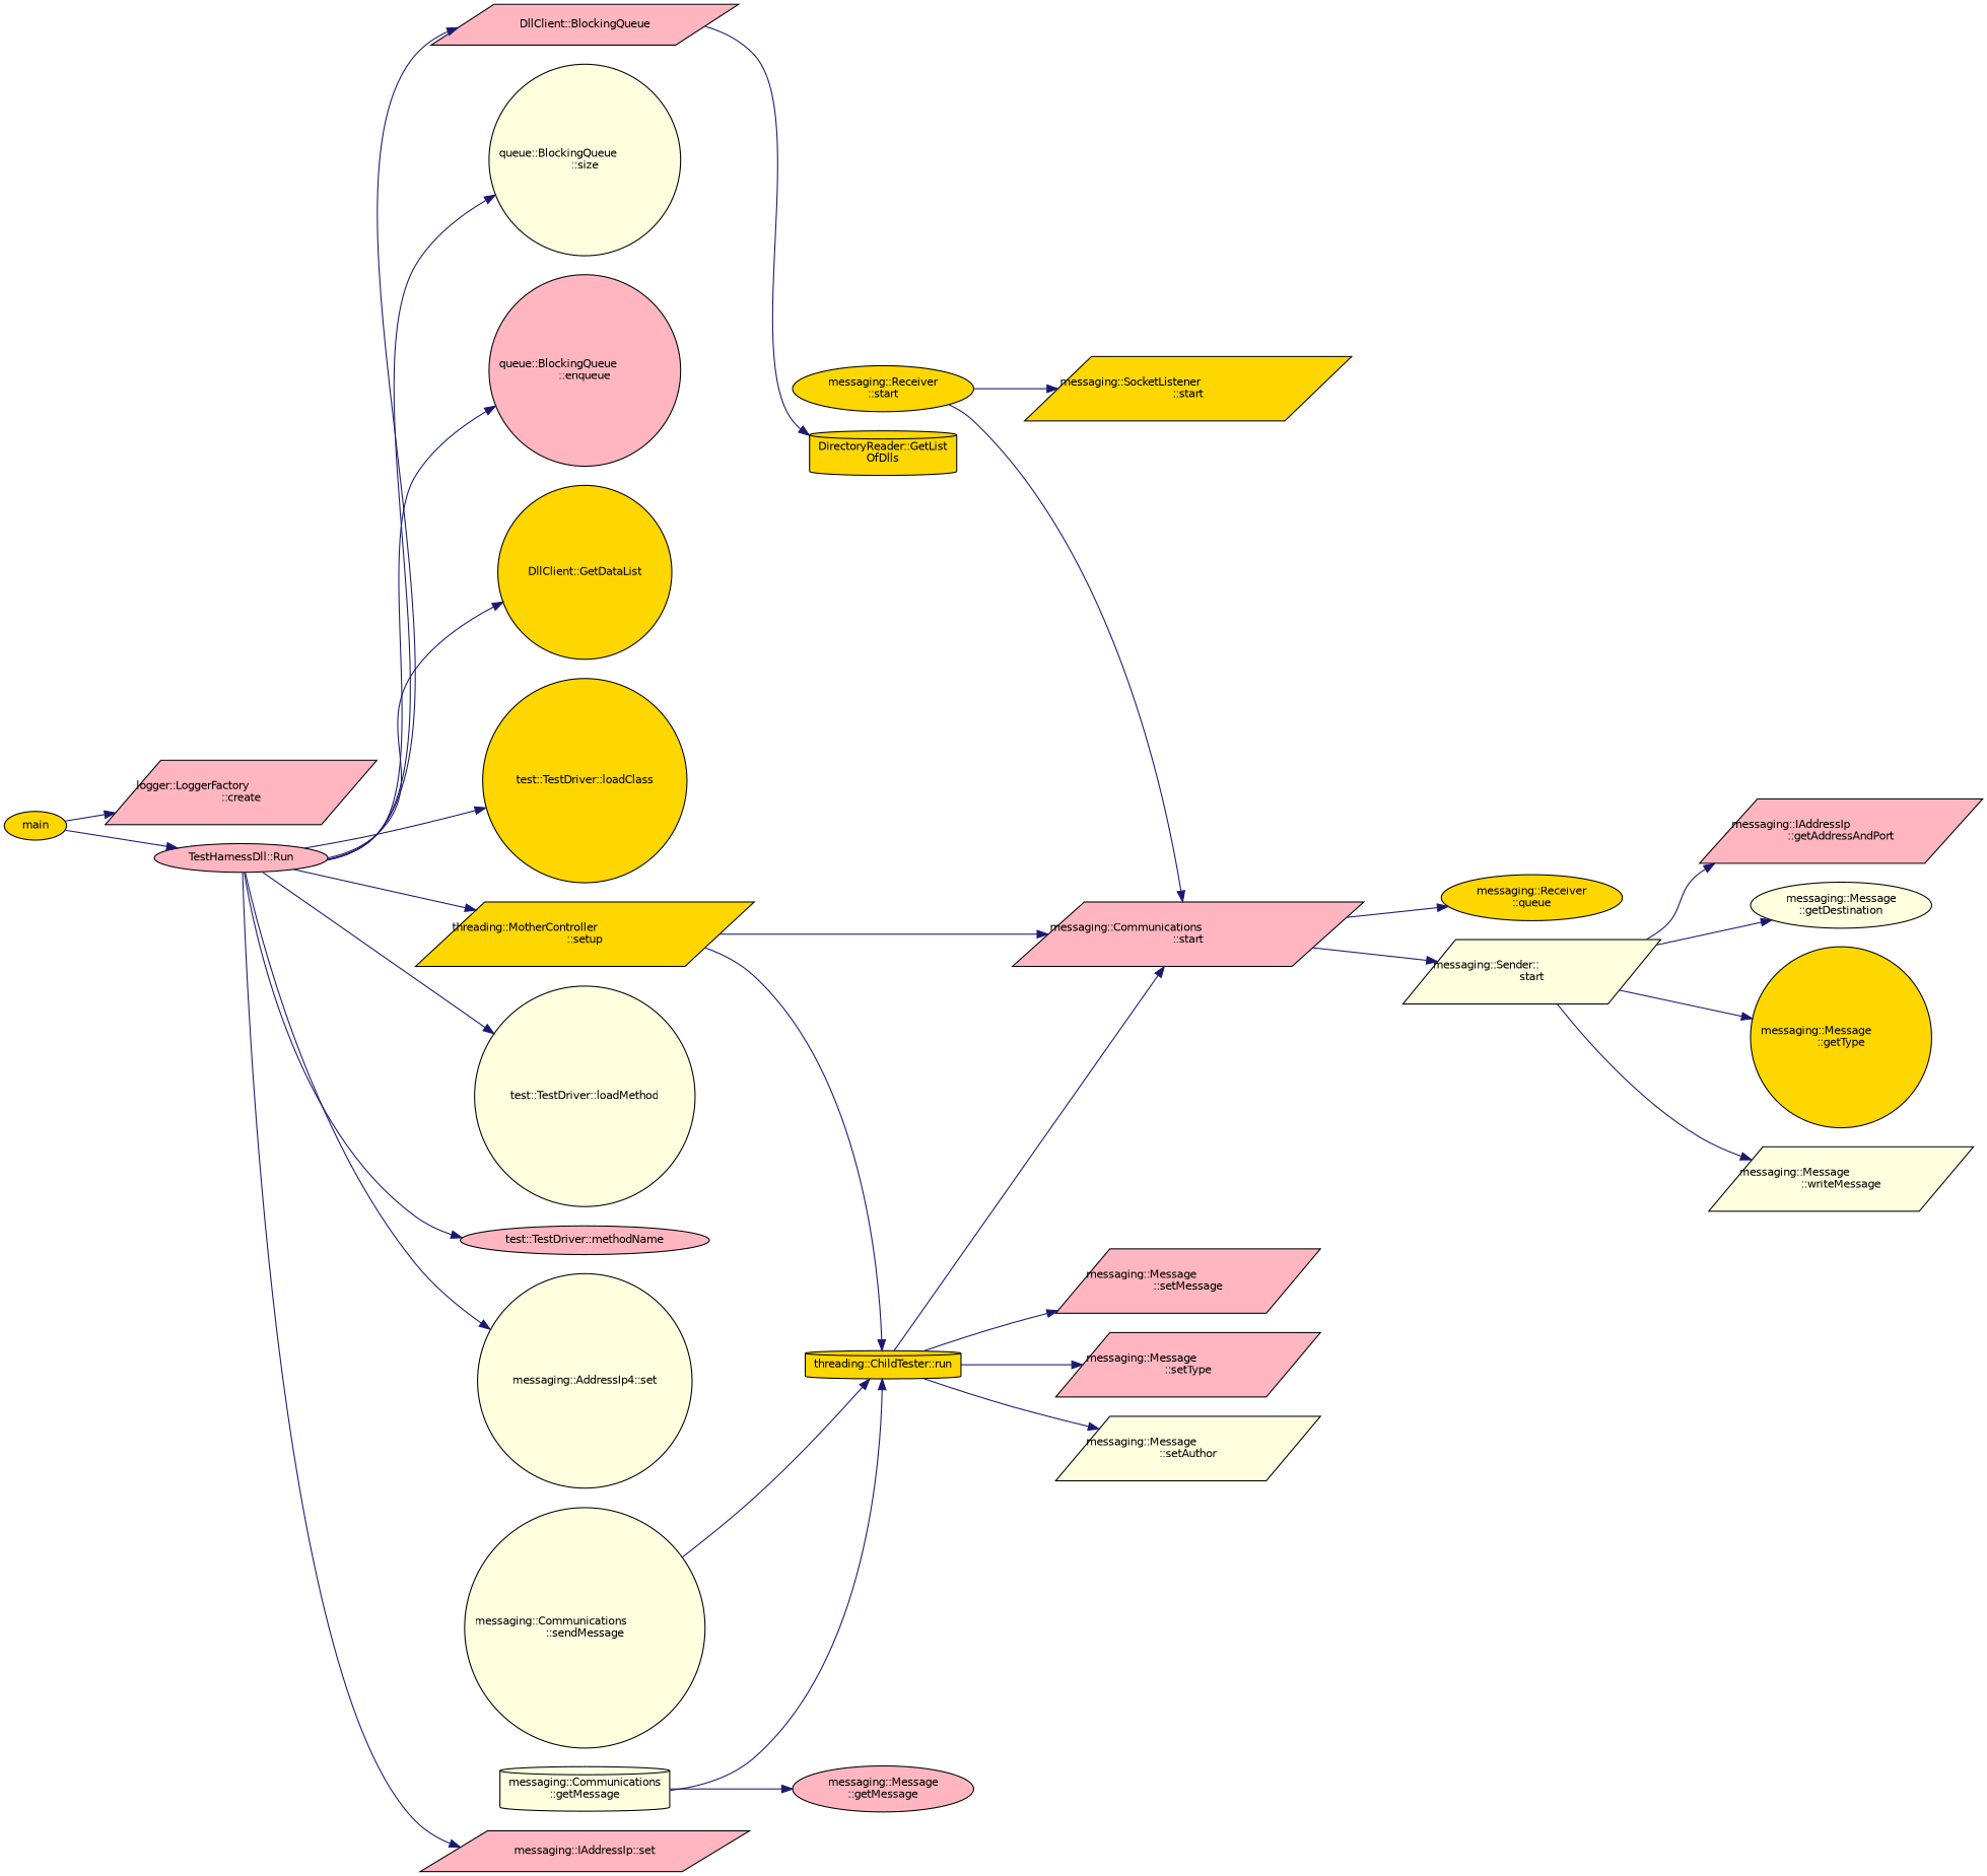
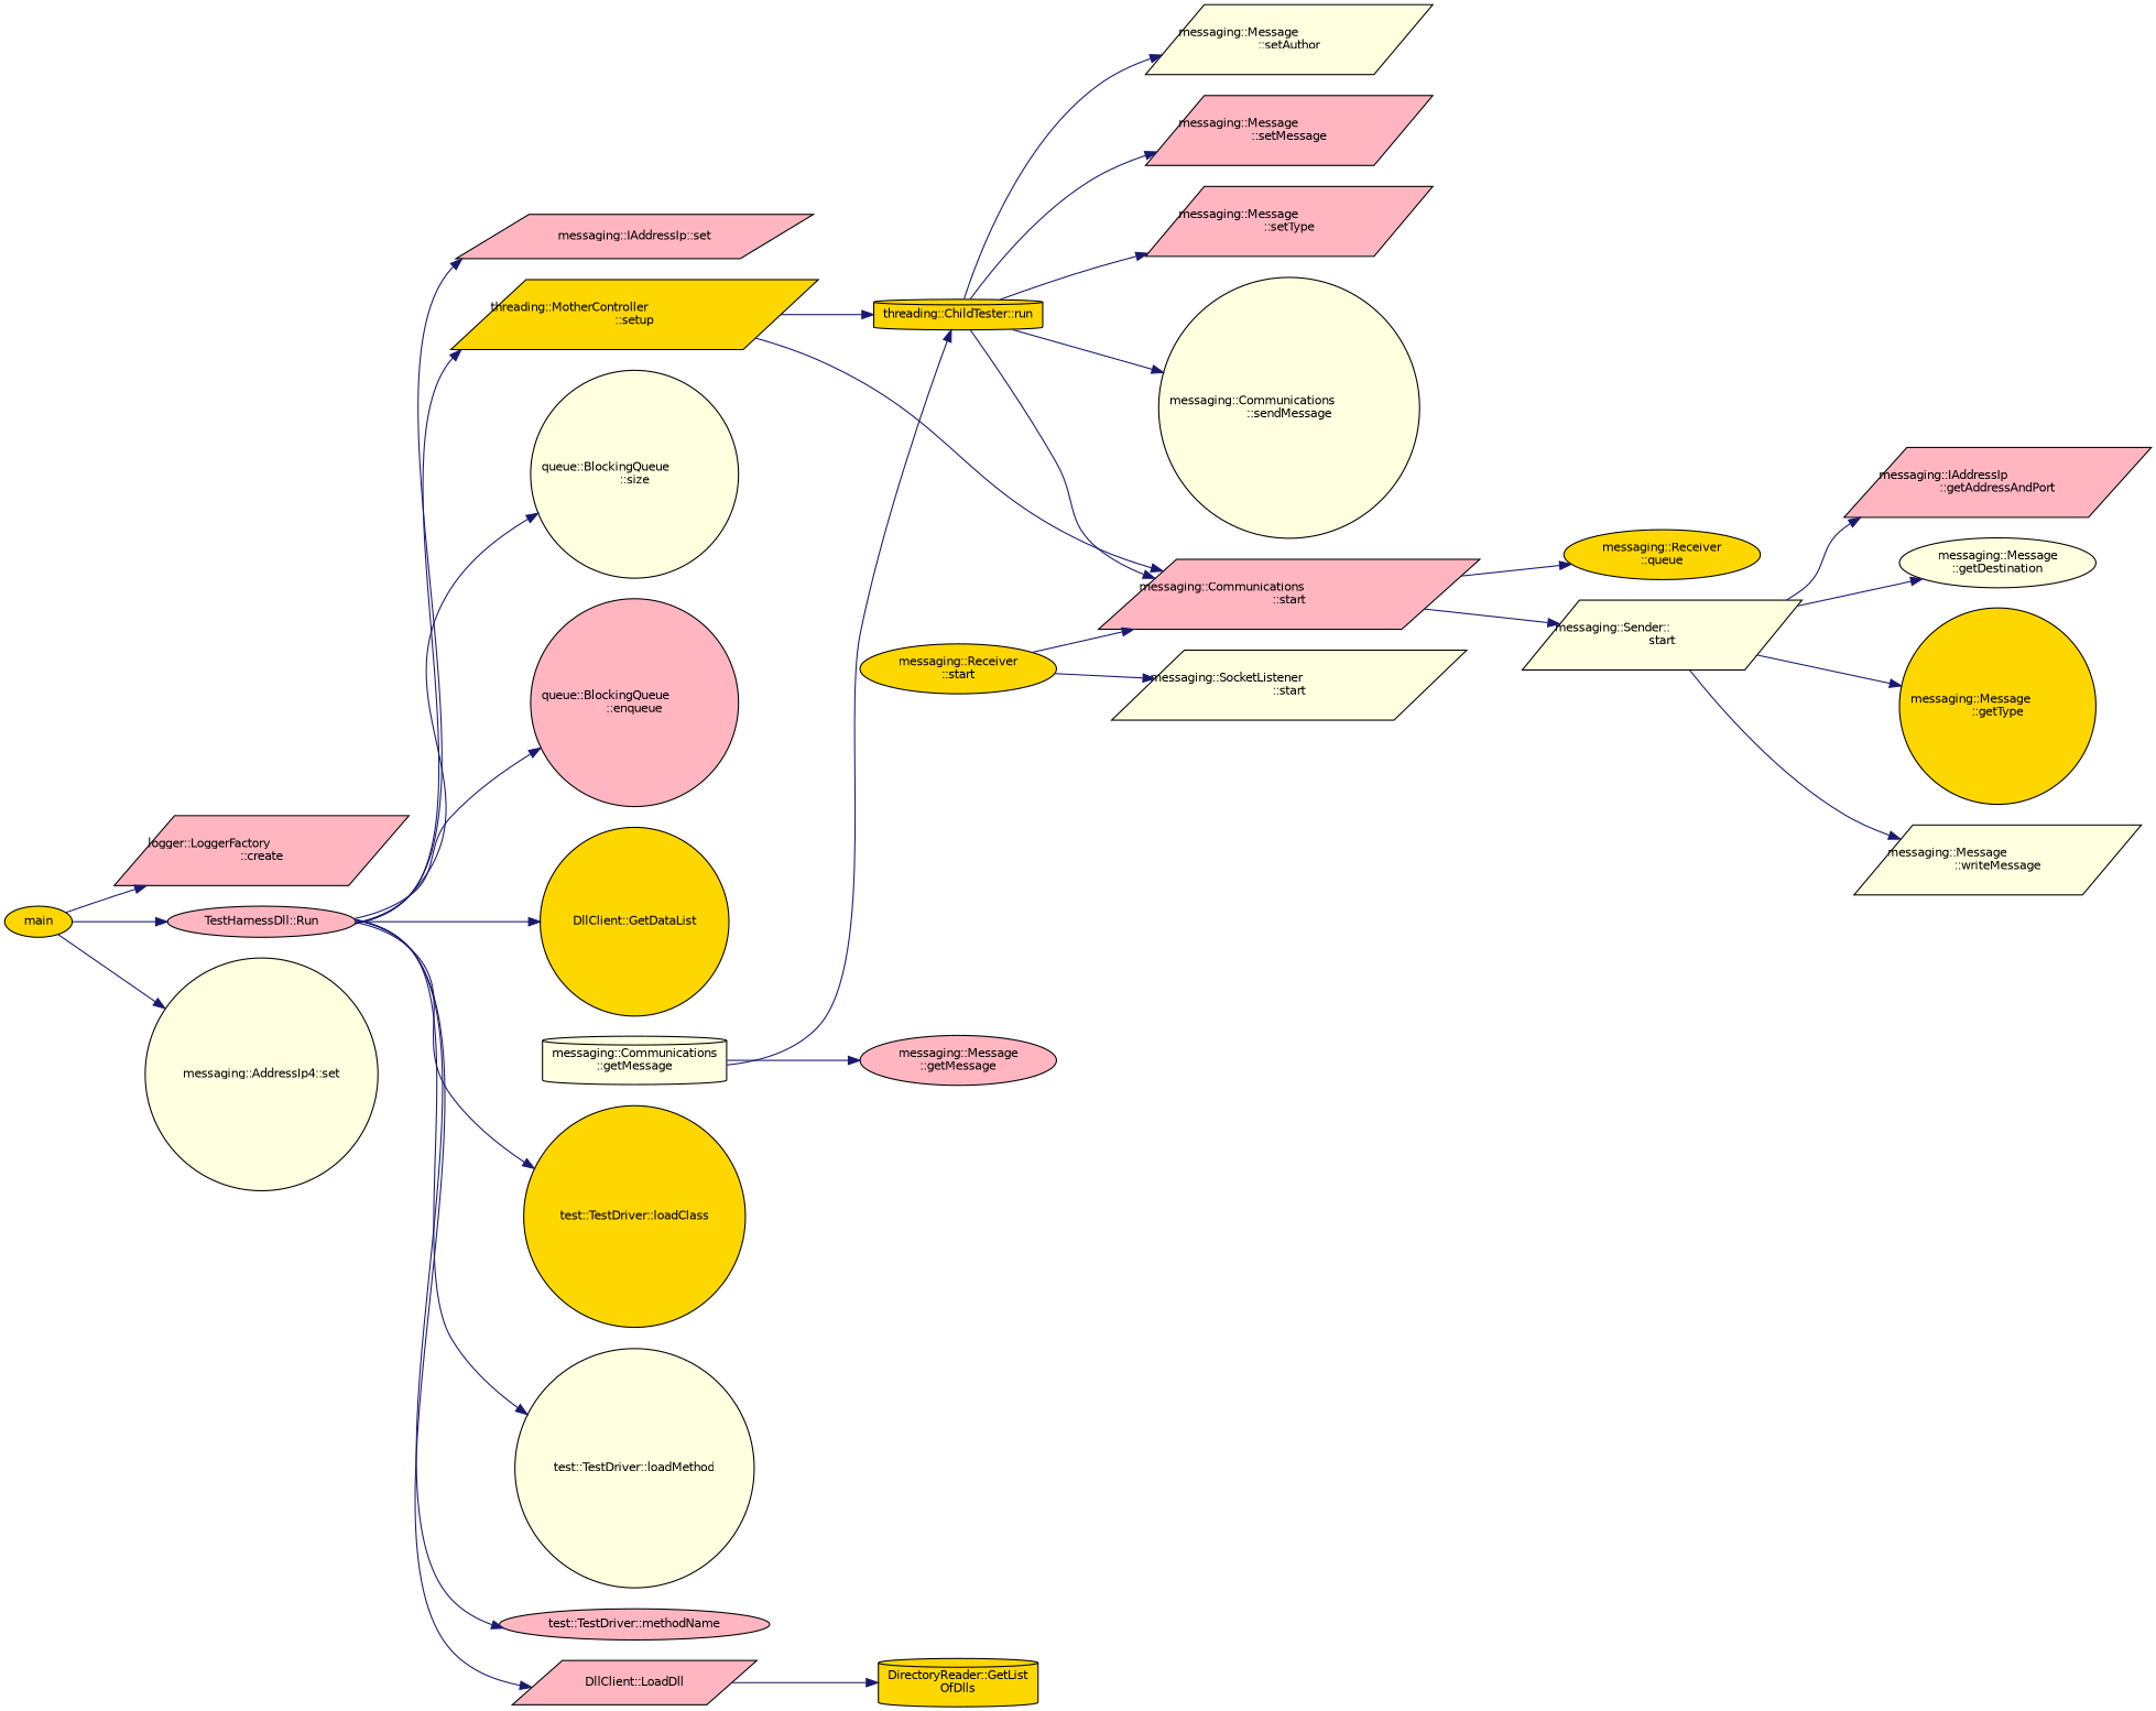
  digraph {
    rankdir=LR
    node [color=black fillcolor=lightpink fontname=Helvetica fontsize=10 shape=parallelogram style=filled]
    edge [color=midnightblue fontname=Helvetica fontsize=10 labelfontname=Helvetica labelfontsize=10 style=solid]
    n1 [fillcolor=gold fontcolor=black height=0.2 label=main shape=ellipse width=0.4]
    n2 [height=0.2 label="logger::LoggerFactory\l::create" width=0.4]
    n3 [height=0.2 label="TestHarnessDll::Run" shape=ellipse width=0.4]
    n4 [height=0.2 label="queue::BlockingQueue\l::enqueue" shape=circle width=0.4]
    n5 [fillcolor=gold height=0.2 label="DllClient::GetDataList" shape=circle width=0.4]
    n6 [fillcolor=gold height=0.2 label="test::TestDriver::loadClass" shape=circle width=0.4]
-   n7 [height=0.2 label="DllClient::BlockingQueue" width=0.4]
+   n7 [height=0.2 label="DllClient::LoadDll" width=0.4]
    n8 [fillcolor=lightyellow height=0.2 label="test::TestDriver::loadMethod" shape=circle width=0.4]
    n9 [height=0.2 label="test::TestDriver::methodName" shape=ellipse width=0.4]
    n10 [fillcolor=lightyellow height=0.2 label="messaging::AddressIp4::set" shape=circle width=0.4]
    n11 [height=0.2 label="messaging::IAddressIp::set" width=0.4]
    n12 [fillcolor=gold height=0.2 label="threading::MotherController\l::setup" width=0.4]
    n13 [fillcolor=lightyellow height=0.2 label="queue::BlockingQueue\l::size" shape=circle width=0.4]
    n14 [fillcolor=gold height=0.2 label="DirectoryReader::GetList\lOfDlls" shape=cylinder width=0.4]
    n15 [fillcolor=gold height=0.2 label="threading::ChildTester::run" shape=cylinder width=0.4]
    n16 [height=0.2 label="messaging::Communications\l::start" width=0.4]
    n17 [fillcolor=lightyellow height=0.2 label="messaging::Communications\l::sendMessage" shape=circle width=0.4]
    n18 [fillcolor=lightyellow height=0.2 label="messaging::Message\l::setAuthor" width=0.4]
    n19 [height=0.2 label="messaging::Message\l::setMessage" width=0.4]
    n20 [height=0.2 label="messaging::Message\l::setType" width=0.4]
    n21 [fillcolor=gold height=0.2 label="messaging::Receiver\l::queue" shape=ellipse width=0.4]
    n22 [fillcolor=lightyellow height=0.2 label="messaging::Sender::\lstart" width=0.4]
    n23 [fillcolor=lightyellow height=0.2 label="messaging::Communications\l::getMessage" shape=cylinder width=0.4]
    n24 [height=0.2 label="messaging::Message\l::getMessage" shape=ellipse width=0.4]
    n25 [height=0.2 label="messaging::IAddressIp\l::getAddressAndPort" width=0.4]
    n26 [fillcolor=lightyellow height=0.2 label="messaging::Message\l::getDestination" shape=ellipse width=0.4]
    n27 [fillcolor=gold height=0.2 label="messaging::Message\l::getType" shape=circle width=0.4]
    n28 [fillcolor=lightyellow height=0.2 label="messaging::Message\l::writeMessage" width=0.4]
    n29 [fillcolor=gold height=0.2 label="messaging::Receiver\l::start" shape=ellipse width=0.4]
-   n30 [fillcolor=gold height=0.2 label="messaging::SocketListener\l::start" width=0.4]
+   n30 [fillcolor=lightyellow height=0.2 label="messaging::SocketListener\l::start" width=0.4]
    n1 -> n2
    n1 -> n3
    n3 -> n4
    n3 -> n5
    n3 -> n6
    n3 -> n7
    n3 -> n8
    n3 -> n9
-   n3 -> n10
+   n1 -> n10
    n3 -> n11
    n3 -> n12
    n3 -> n13
    n7 -> n14
    n12 -> n15
    n12 -> n16
    n15 -> n16
-   n17 -> n15
+   n15 -> n17
    n15 -> n18
    n15 -> n19
    n15 -> n20
    n16 -> n21
    n16 -> n22
    n22 -> n25
    n22 -> n26
    n22 -> n27
    n22 -> n28
    n23 -> n15
    n23 -> n24
    n29 -> n16
    n29 -> n30
  }
